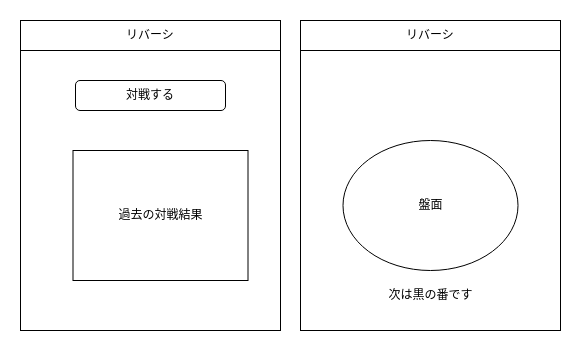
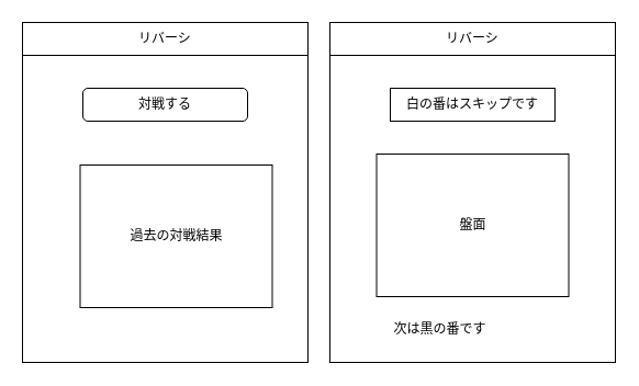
  <mxCell id="0" />
  <mxCell id="1" parent="0" />
  <mxCell id="2" value="" style="rounded=0;whiteSpace=wrap;html=1;fillColor=none;" vertex="1" parent="1"><mxGeometry x="20" y="20" width="260" height="310" as="geometry" /></mxCell>
  <mxCell id="3" value="リバーシ" style="rounded=0;whiteSpace=wrap;html=1;fillColor=none;" vertex="1" parent="1"><mxGeometry x="20" y="20" width="260" height="30" as="geometry" /></mxCell>
  <mxCell id="4" value="対戦する" style="whiteSpace=wrap;html=1;fillColor=none;rounded=1;" vertex="1" parent="1"><mxGeometry x="75" y="80" width="150" height="30" as="geometry" /></mxCell>
  <mxCell id="5" value="過去の対戦結果" style="rounded=0;whiteSpace=wrap;html=1;fillColor=none;" vertex="1" parent="1"><mxGeometry x="72.5" y="150" width="175" height="130" as="geometry" /></mxCell>
  <mxCell id="6" value="" style="rounded=0;whiteSpace=wrap;html=1;fillColor=none;" vertex="1" parent="1"><mxGeometry x="300" y="20" width="260" height="310" as="geometry" /></mxCell>
  <mxCell id="7" value="リバーシ" style="rounded=0;whiteSpace=wrap;html=1;fillColor=none;" vertex="1" parent="1"><mxGeometry x="300" y="20" width="260" height="30" as="geometry" /></mxCell>
- <mxCell id="9" value="盤面" style="ellipse;whiteSpace=wrap;html=1;fillColor=none;" vertex="1" parent="1"><mxGeometry x="342.5" y="140" width="175" height="130" as="geometry" /></mxCell>
- <mxCell id="10" value="次は黒の番です" style="text;html=1;align=center;verticalAlign=middle;resizable=0;points=[];autosize=1;strokeColor=none;fillColor=none;" vertex="1" parent="1"><mxGeometry x="375" y="280" width="110" height="30" as="geometry" /></mxCell>
+ <mxCell id="8" value="白の番はスキップです" style="rounded=0;whiteSpace=wrap;html=1;fillColor=none;" vertex="1" parent="1"><mxGeometry x="355" y="80" width="150" height="30" as="geometry" /></mxCell>
+ <mxCell id="9" value="盤面" style="rounded=0;whiteSpace=wrap;html=1;fillColor=none;" vertex="1" parent="1"><mxGeometry x="342.5" y="140" width="175" height="130" as="geometry" /></mxCell>
+ <mxCell id="10" value="次は黒の番です" style="text;html=1;align=center;verticalAlign=middle;resizable=0;points=[];autosize=1;strokeColor=none;fillColor=none;" vertex="1" parent="1"><mxGeometry x="345" y="285" width="110" height="30" as="geometry" /></mxCell>
